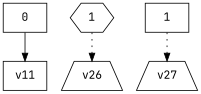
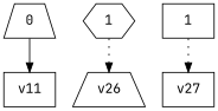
  digraph {
    fontname="JetBrains Mono"
    node [fontname="JetBrains Mono" shape=box]
    edge [fontname="JetBrains Mono" style=dotted]
-   n1 [label=0]
+   n1 [label=0 shape=trapezium]
    n2 [label=v11]
    n3 [label=1 shape=hexagon]
    v26 [shape=trapezium]
    n5 [label=1]
-   v27 [shape=trapezium]
+   v27
    n1 -> n2 [style=solid]
    n3 -> v26
    n5 -> v27
  }
